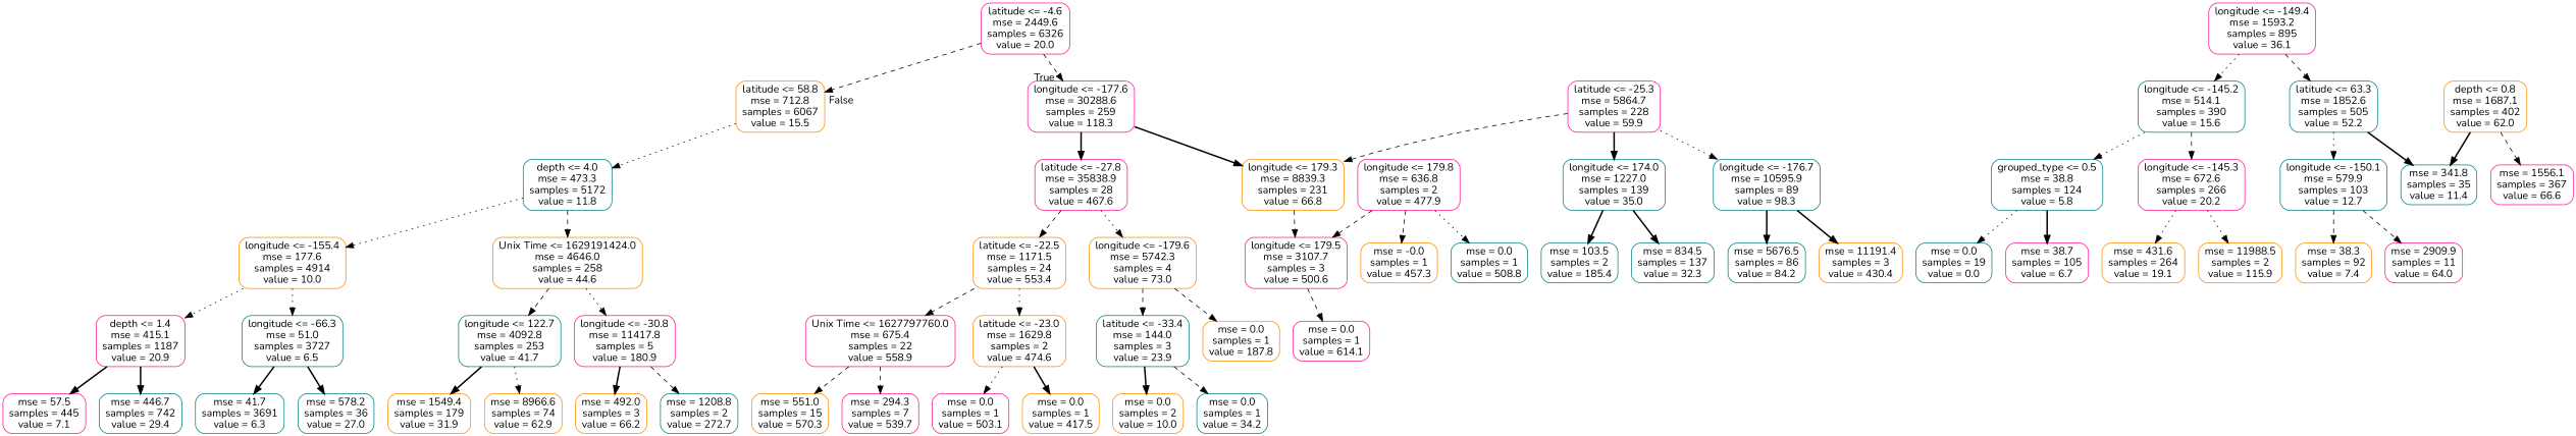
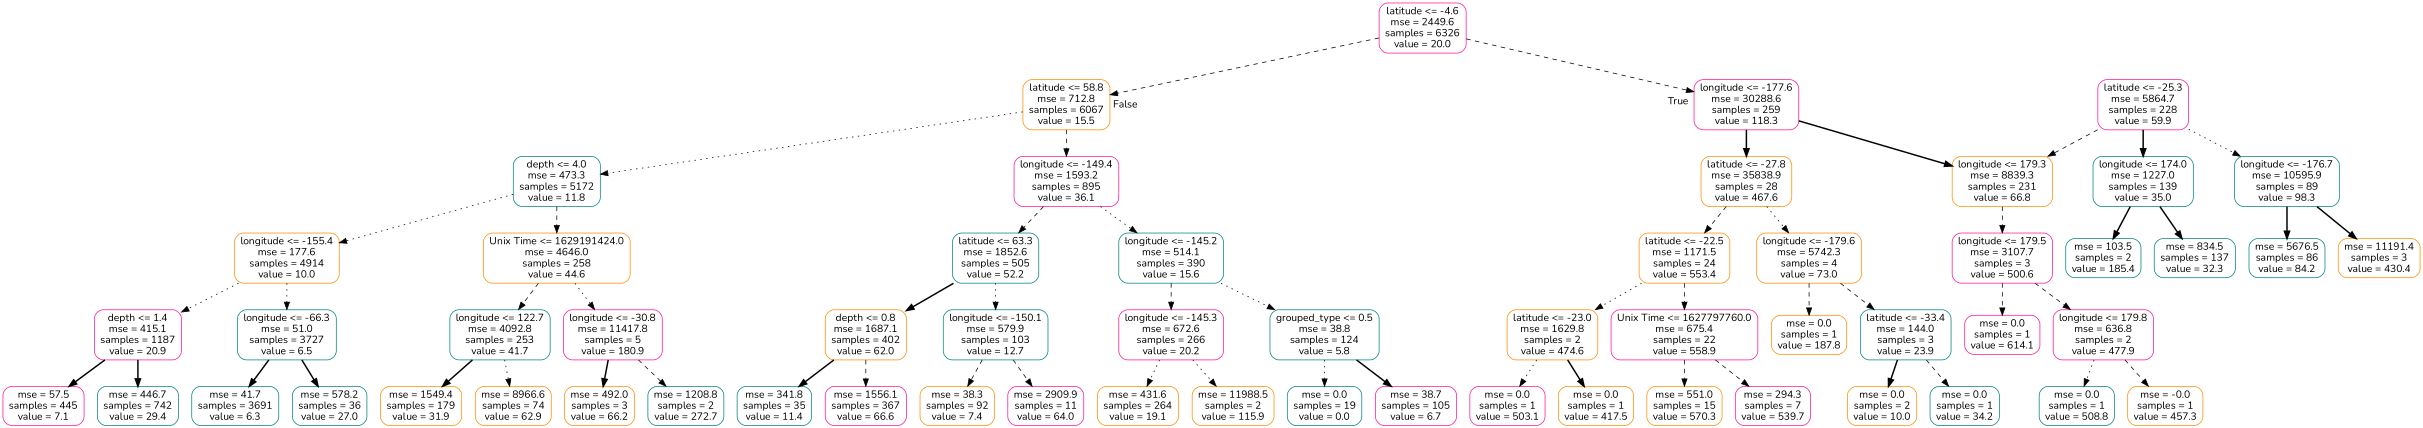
  digraph {
    fontname=Nunito
    node [color=darkorange fontname=Nunito shape=box style=rounded]
    edge [fontname=Nunito style=dashed]
    n1 [color=deeppink label="latitude <= -4.6\nmse = 2449.6\nsamples = 6326\nvalue = 20.0"]
    n2 [color=deeppink label="longitude <= -177.6\nmse = 30288.6\nsamples = 259\nvalue = 118.3"]
    n3 [label="latitude <= 58.8\nmse = 712.8\nsamples = 6067\nvalue = 15.5"]
-   n4 [color=deeppink label="latitude <= -27.8\nmse = 35838.9\nsamples = 28\nvalue = 467.6"]
+   n4 [label="latitude <= -27.8\nmse = 35838.9\nsamples = 28\nvalue = 467.6"]
    n5 [label="longitude <= 179.3\nmse = 8839.3\nsamples = 231\nvalue = 66.8"]
    n6 [color=teal label="depth <= 4.0\nmse = 473.3\nsamples = 5172\nvalue = 11.8"]
    n7 [color=deeppink label="longitude <= -149.4\nmse = 1593.2\nsamples = 895\nvalue = 36.1"]
    n8 [label="longitude <= -179.6\nmse = 5742.3\nsamples = 4\nvalue = 73.0"]
    n9 [label="latitude <= -22.5\nmse = 1171.5\nsamples = 24\nvalue = 553.4"]
    n10 [color=deeppink label="longitude <= 179.5\nmse = 3107.7\nsamples = 3\nvalue = 500.6"]
    n11 [label="mse = 0.0\nsamples = 1\nvalue = 187.8"]
    n12 [color=teal label="latitude <= -33.4\nmse = 144.0\nsamples = 3\nvalue = 23.9"]
    n13 [label="latitude <= -23.0\nmse = 1629.8\nsamples = 2\nvalue = 474.6"]
    n14 [color=deeppink label="Unix Time <= 1627797760.0\nmse = 675.4\nsamples = 22\nvalue = 558.9"]
    n15 [label="mse = 0.0\nsamples = 2\nvalue = 10.0"]
    n16 [color=teal label="mse = 0.0\nsamples = 1\nvalue = 34.2"]
    n17 [color=deeppink label="mse = 0.0\nsamples = 1\nvalue = 503.1"]
    n18 [label="mse = 0.0\nsamples = 1\nvalue = 417.5"]
    n19 [label="mse = 551.0\nsamples = 15\nvalue = 570.3"]
    n20 [color=deeppink label="mse = 294.3\nsamples = 7\nvalue = 539.7"]
    n21 [color=deeppink label="latitude <= -25.3\nmse = 5864.7\nsamples = 228\nvalue = 59.9"]
    n22 [color=teal label="longitude <= 174.0\nmse = 1227.0\nsamples = 139\nvalue = 35.0"]
    n23 [color=teal label="longitude <= -176.7\nmse = 10595.9\nsamples = 89\nvalue = 98.3"]
    n24 [color=deeppink label="mse = 0.0\nsamples = 1\nvalue = 614.1"]
    n25 [color=deeppink label="longitude <= 179.8\nmse = 636.8\nsamples = 2\nvalue = 477.9"]
    n26 [color=teal label="mse = 834.5\nsamples = 137\nvalue = 32.3"]
    n27 [color=teal label="mse = 103.5\nsamples = 2\nvalue = 185.4"]
    n28 [label="mse = 11191.4\nsamples = 3\nvalue = 430.4"]
    n29 [color=teal label="mse = 5676.5\nsamples = 86\nvalue = 84.2"]
    n30 [color=teal label="mse = 0.0\nsamples = 1\nvalue = 508.8"]
    n31 [label="mse = -0.0\nsamples = 1\nvalue = 457.3"]
    n32 [label="longitude <= -155.4\nmse = 177.6\nsamples = 4914\nvalue = 10.0"]
    n33 [label="Unix Time <= 1629191424.0\nmse = 4646.0\nsamples = 258\nvalue = 44.6"]
    n34 [color=teal label="latitude <= 63.3\nmse = 1852.6\nsamples = 505\nvalue = 52.2"]
    n35 [color=teal label="longitude <= -145.2\nmse = 514.1\nsamples = 390\nvalue = 15.6"]
    n36 [color=deeppink label="depth <= 1.4\nmse = 415.1\nsamples = 1187\nvalue = 20.9"]
    n37 [color=teal label="longitude <= -66.3\nmse = 51.0\nsamples = 3727\nvalue = 6.5"]
    n38 [color=teal label="longitude <= 122.7\nmse = 4092.8\nsamples = 253\nvalue = 41.7"]
    n39 [color=deeppink label="longitude <= -30.8\nmse = 11417.8\nsamples = 5\nvalue = 180.9"]
    n40 [color=deeppink label="mse = 57.5\nsamples = 445\nvalue = 7.1"]
    n41 [color=teal label="mse = 446.7\nsamples = 742\nvalue = 29.4"]
    n42 [color=teal label="mse = 41.7\nsamples = 3691\nvalue = 6.3"]
    n43 [color=teal label="mse = 578.2\nsamples = 36\nvalue = 27.0"]
    n44 [label="mse = 1549.4\nsamples = 179\nvalue = 31.9"]
    n45 [label="mse = 8966.6\nsamples = 74\nvalue = 62.9"]
    n46 [label="mse = 492.0\nsamples = 3\nvalue = 66.2"]
    n47 [color=teal label="mse = 1208.8\nsamples = 2\nvalue = 272.7"]
    n48 [label="depth <= 0.8\nmse = 1687.1\nsamples = 402\nvalue = 62.0"]
    n49 [color=teal label="longitude <= -150.1\nmse = 579.9\nsamples = 103\nvalue = 12.7"]
    n50 [color=deeppink label="longitude <= -145.3\nmse = 672.6\nsamples = 266\nvalue = 20.2"]
    n51 [color=teal label="grouped_type <= 0.5\nmse = 38.8\nsamples = 124\nvalue = 5.8"]
    n52 [color=teal label="mse = 341.8\nsamples = 35\nvalue = 11.4"]
    n53 [color=deeppink label="mse = 1556.1\nsamples = 367\nvalue = 66.6"]
    n54 [label="mse = 38.3\nsamples = 92\nvalue = 7.4"]
    n55 [color=deeppink label="mse = 2909.9\nsamples = 11\nvalue = 64.0"]
    n56 [label="mse = 431.6\nsamples = 264\nvalue = 19.1"]
    n57 [label="mse = 11988.5\nsamples = 2\nvalue = 115.9"]
    n58 [color=teal label="mse = 0.0\nsamples = 19\nvalue = 0.0"]
    n59 [color=deeppink label="mse = 38.7\nsamples = 105\nvalue = 6.7"]
    n1 -> n2 [headlabel=True labelangle=45 labeldistance=2.5]
    n1 -> n3 [headlabel=False labelangle=-45 labeldistance=2.5]
    n2 -> n4 [style=bold]
    n2 -> n5 [style=bold]
    n3 -> n6 [style=dotted]
+   n3 -> n7
    n4 -> n8 [style=dotted]
    n4 -> n9
    n5 -> n10
    n6 -> n32 [style=dotted]
    n6 -> n33
    n7 -> n34
    n7 -> n35 [style=dotted]
    n8 -> n11
    n8 -> n12
    n9 -> n13 [style=dotted]
    n9 -> n14
    n10 -> n24
-   n25 -> n10
+   n10 -> n25
    n12 -> n15 [style=bold]
    n12 -> n16
    n13 -> n17 [style=dotted]
    n13 -> n18 [style=bold]
    n14 -> n19
    n14 -> n20
    n21 -> n5
    n21 -> n22 [style=bold]
    n21 -> n23 [style=dotted]
    n22 -> n26 [style=bold]
    n22 -> n27 [style=bold]
    n23 -> n28 [style=bold]
    n23 -> n29 [style=bold]
    n25 -> n30 [style=dotted]
    n25 -> n31
    n32 -> n36 [style=dotted]
    n32 -> n37 [style=dotted]
    n33 -> n38
    n33 -> n39 [style=dotted]
-   n34 -> n52 [style=bold]
+   n34 -> n48 [style=bold]
    n34 -> n49 [style=dotted]
    n35 -> n50
    n35 -> n51 [style=dotted]
    n36 -> n40 [style=bold]
    n36 -> n41 [style=bold]
    n37 -> n42 [style=bold]
    n37 -> n43 [style=bold]
    n38 -> n44 [style=bold]
    n38 -> n45 [style=dotted]
    n39 -> n46 [style=bold]
    n39 -> n47
    n48 -> n52 [style=bold]
    n48 -> n53
    n49 -> n54
    n49 -> n55
    n50 -> n56 [style=dotted]
    n50 -> n57 [style=dotted]
    n51 -> n58 [style=dotted]
    n51 -> n59 [style=bold]
  }
